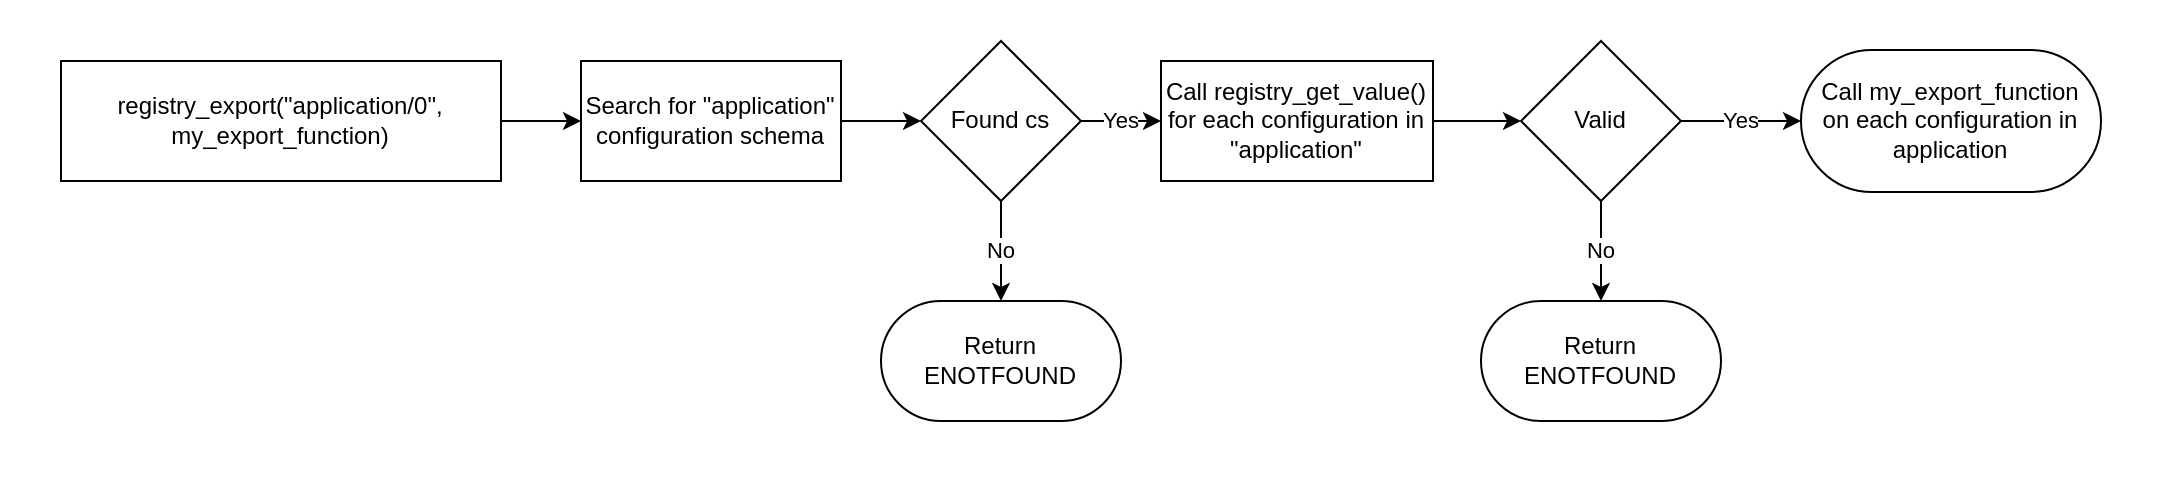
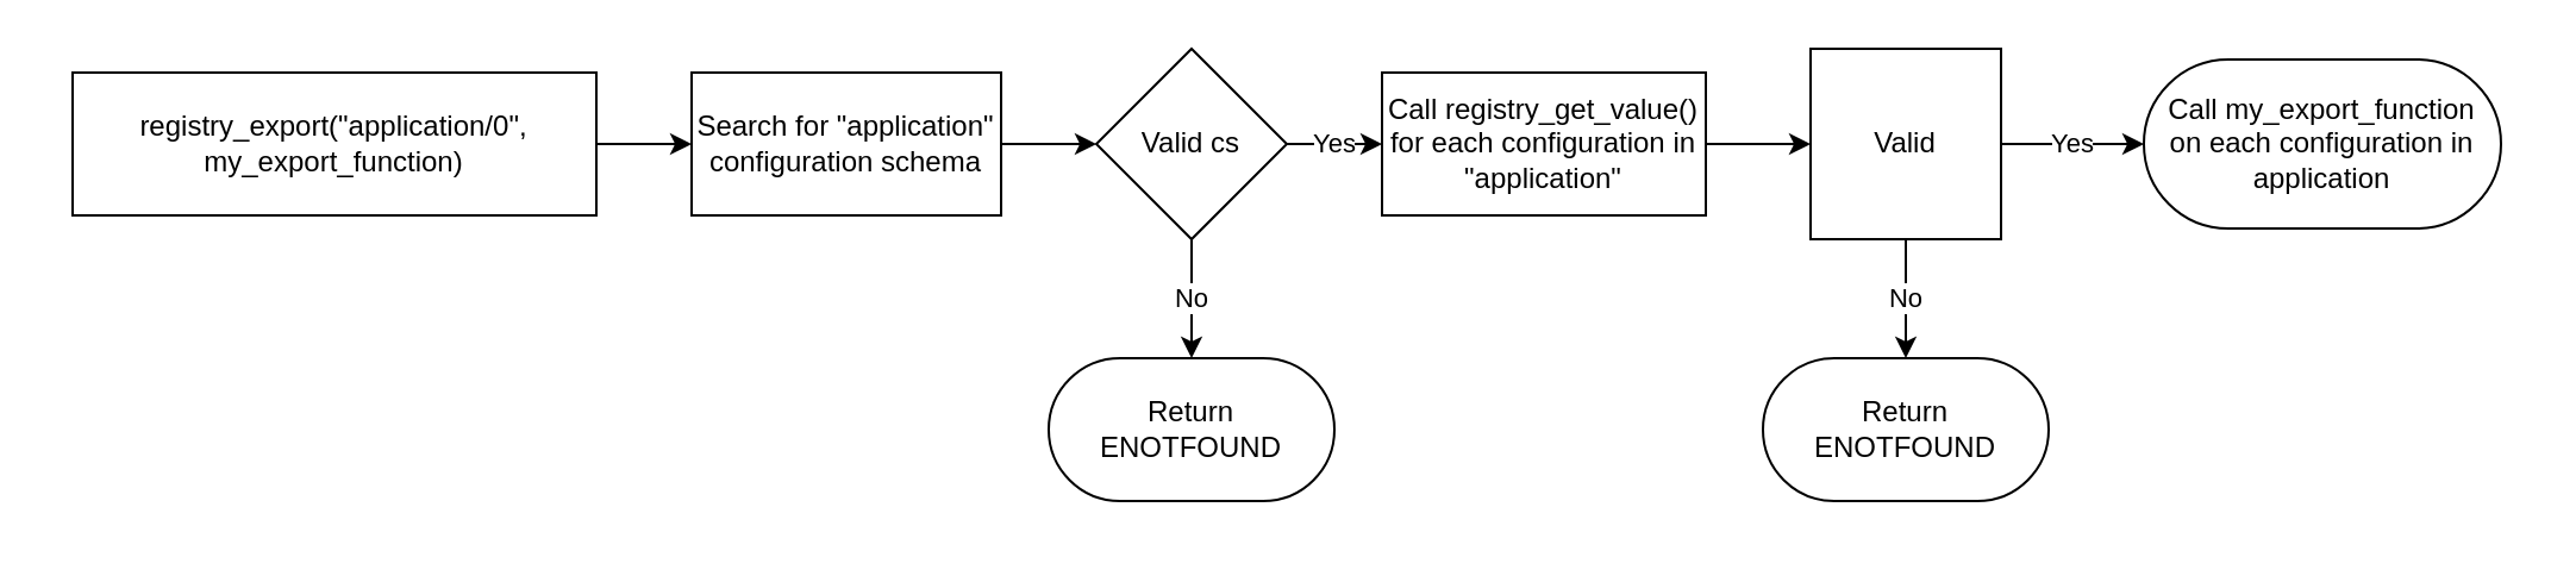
  <mxCell id="0" />
  <mxCell id="1" parent="0" />
  <mxCell id="2" value="" style="rounded=0;whiteSpace=wrap;html=1;strokeColor=none;" parent="1" vertex="1"><mxGeometry x="20" y="20" width="1040" height="200" as="geometry" /></mxCell>
  <mxCell id="3" value="registry_export(&quot;application/0&quot;, my_export_function)" style="rounded=0;whiteSpace=wrap;html=1;" parent="1" vertex="1"><mxGeometry x="30" y="30" width="220" height="60" as="geometry" /></mxCell>
  <mxCell id="4" style="edgeStyle=elbowEdgeStyle;rounded=0;html=1;" parent="1" source="3" target="6" edge="1"><mxGeometry relative="1" as="geometry"><mxPoint x="1002" y="270" as="sourcePoint" /></mxGeometry></mxCell>
  <mxCell id="5" style="edgeStyle=elbowEdgeStyle;rounded=0;html=1;" parent="1" source="6" target="9" edge="1"><mxGeometry relative="1" as="geometry"><mxPoint x="1111" y="379" as="targetPoint" /></mxGeometry></mxCell>
  <mxCell id="6" value="Search for &quot;application&quot; configuration schema" style="rounded=0;whiteSpace=wrap;html=1;" parent="1" vertex="1"><mxGeometry x="290" y="30" width="130" height="60" as="geometry" /></mxCell>
  <mxCell id="7" value="No" style="edgeStyle=elbowEdgeStyle;rounded=0;html=1;" parent="1" source="9" target="10" edge="1"><mxGeometry relative="1" as="geometry"><mxPoint x="1211" y="419" as="targetPoint" /><mxPoint as="offset" /></mxGeometry></mxCell>
  <mxCell id="8" value="Yes" style="edgeStyle=elbowEdgeStyle;rounded=0;html=1;" parent="1" source="9" target="13" edge="1"><mxGeometry relative="1" as="geometry"><mxPoint x="1111" y="489" as="targetPoint" /></mxGeometry></mxCell>
- <mxCell id="9" value="Found cs" style="rhombus;whiteSpace=wrap;html=1;" parent="1" vertex="1"><mxGeometry x="460" y="20" width="80" height="80" as="geometry" /></mxCell>
+ <mxCell id="9" value="Valid cs" style="rhombus;whiteSpace=wrap;html=1;" parent="1" vertex="1"><mxGeometry x="460" y="20" width="80" height="80" as="geometry" /></mxCell>
  <mxCell id="10" value="Return&lt;br&gt;ENOTFOUND" style="rounded=1;whiteSpace=wrap;html=1;arcSize=50;" parent="1" vertex="1"><mxGeometry x="440" y="150" width="120" height="60" as="geometry" /></mxCell>
  <mxCell id="11" value="Call my_export_function&lt;br&gt;on each configuration in application" style="rounded=1;whiteSpace=wrap;html=1;arcSize=50;" parent="1" vertex="1"><mxGeometry x="900" y="24.5" width="150" height="71" as="geometry" /></mxCell>
  <mxCell id="12" style="edgeStyle=elbowEdgeStyle;rounded=0;html=1;" parent="1" source="13" target="16" edge="1"><mxGeometry relative="1" as="geometry"><mxPoint x="1111" y="599" as="targetPoint" /></mxGeometry></mxCell>
  <mxCell id="13" value="Call registry_get_value() for each configuration in &quot;application&quot;" style="rounded=0;whiteSpace=wrap;html=1;" parent="1" vertex="1"><mxGeometry x="580" y="30" width="136" height="60" as="geometry" /></mxCell>
  <mxCell id="14" value="No" style="edgeStyle=elbowEdgeStyle;rounded=0;html=1;" parent="1" source="16" target="17" edge="1"><mxGeometry relative="1" as="geometry"><mxPoint x="1211" y="639" as="targetPoint" /><mxPoint as="offset" /></mxGeometry></mxCell>
  <mxCell id="15" value="Yes" style="edgeStyle=elbowEdgeStyle;rounded=0;html=1;" parent="1" source="16" target="11" edge="1"><mxGeometry relative="1" as="geometry"><mxPoint x="1111" y="719" as="targetPoint" /></mxGeometry></mxCell>
- <mxCell id="16" value="Valid" style="rhombus;whiteSpace=wrap;html=1;" parent="1" vertex="1"><mxGeometry x="760" y="20" width="80" height="80" as="geometry" /></mxCell>
+ <mxCell id="16" value="Valid" style="whiteSpace=wrap;html=1;rounded=0;" parent="1" vertex="1"><mxGeometry x="760" y="20" width="80" height="80" as="geometry" /></mxCell>
  <mxCell id="17" value="Return&lt;br&gt;ENOTFOUND" style="rounded=1;whiteSpace=wrap;html=1;arcSize=50;" parent="1" vertex="1"><mxGeometry x="740" y="150" width="120" height="60" as="geometry" /></mxCell>
